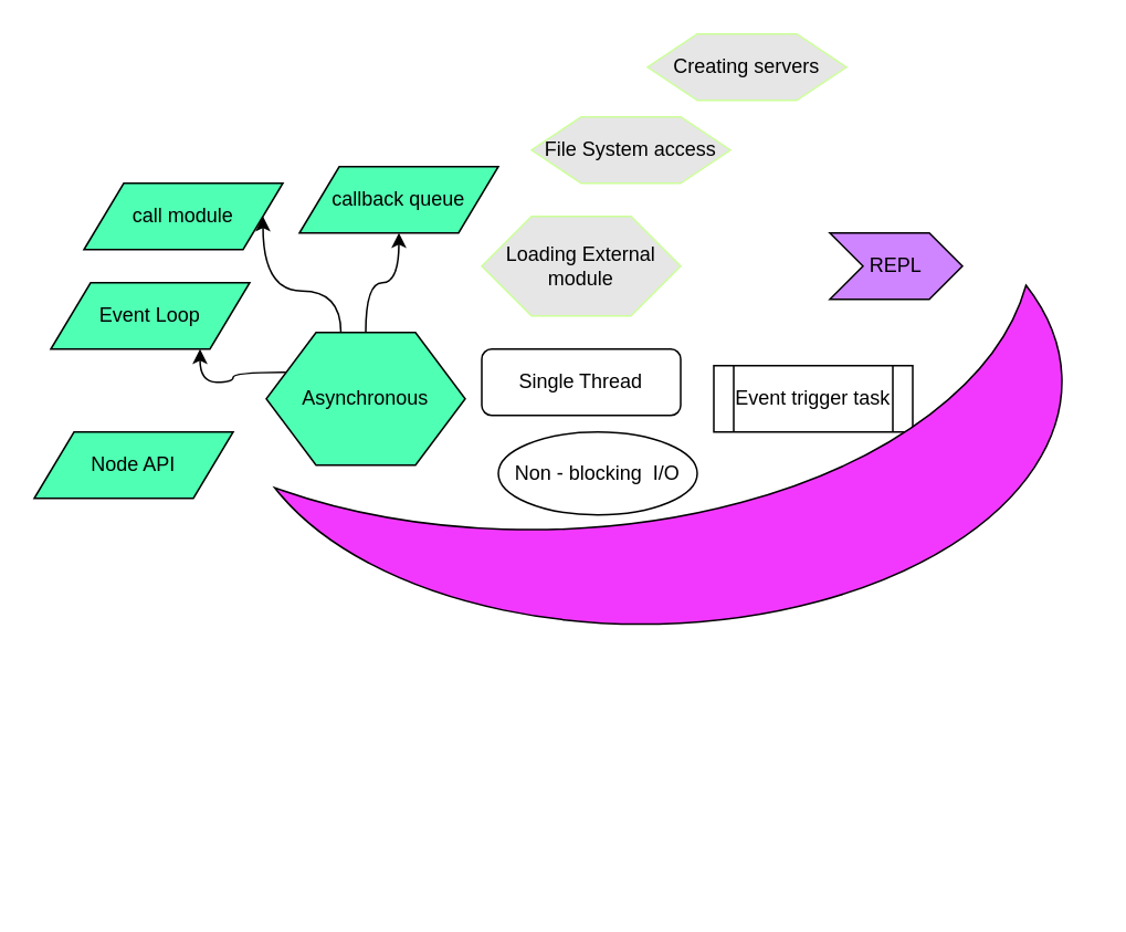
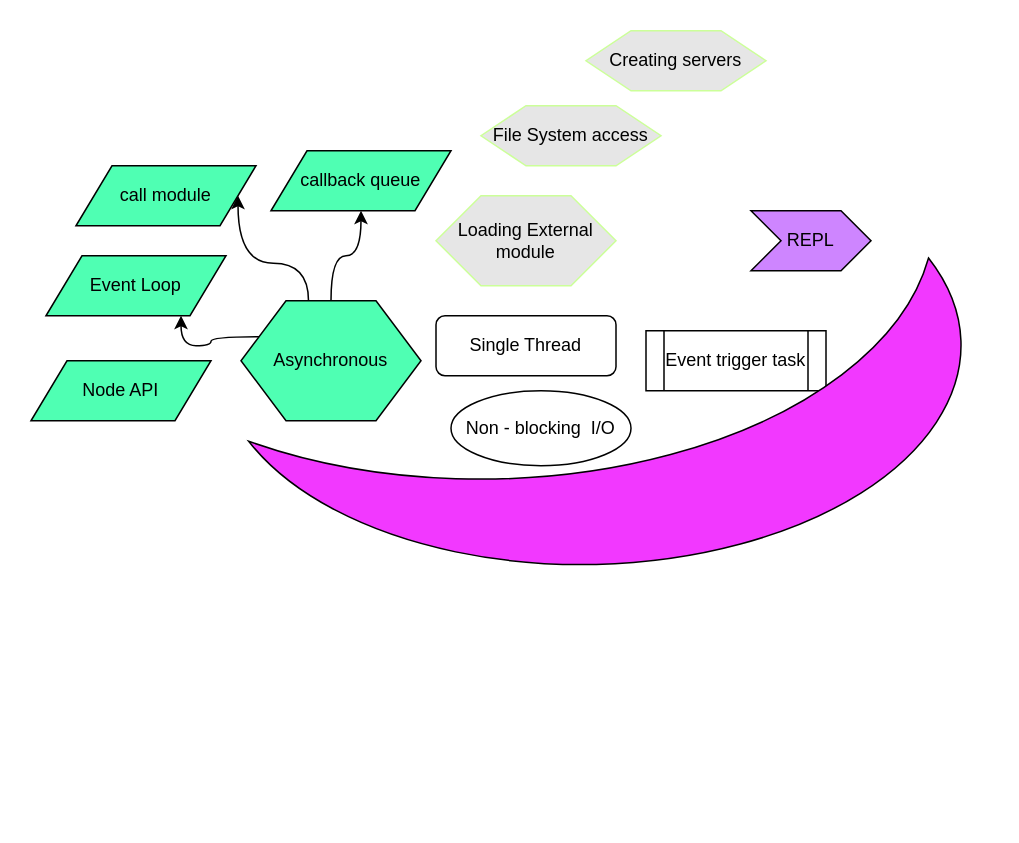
  <mxCell id="0" />
  <mxCell id="1" parent="0" />
  <mxCell id="2" value="Single Thread" style="rounded=1;whiteSpace=wrap;html=1;" parent="1" vertex="1"><mxGeometry x="290" y="210" width="120" height="40" as="geometry" /></mxCell>
  <mxCell id="3" value="Event trigger task" style="shape=process;whiteSpace=wrap;html=1;backgroundOutline=1;" parent="1" vertex="1"><mxGeometry x="430" y="220" width="120" height="40" as="geometry" /></mxCell>
  <mxCell id="4" style="edgeStyle=orthogonalEdgeStyle;rounded=0;orthogonalLoop=1;jettySize=auto;html=1;exitX=0.5;exitY=0;exitDx=0;exitDy=0;entryX=0.5;entryY=1;entryDx=0;entryDy=0;curved=1;" parent="1" source="7" target="11" edge="1"><mxGeometry relative="1" as="geometry" /></mxCell>
  <mxCell id="5" style="edgeStyle=orthogonalEdgeStyle;curved=1;rounded=0;orthogonalLoop=1;jettySize=auto;html=1;exitX=0.375;exitY=0;exitDx=0;exitDy=0;entryX=1;entryY=0.5;entryDx=0;entryDy=0;" parent="1" source="7" target="10" edge="1"><mxGeometry relative="1" as="geometry" /></mxCell>
  <mxCell id="6" style="edgeStyle=orthogonalEdgeStyle;curved=1;rounded=0;orthogonalLoop=1;jettySize=auto;html=1;exitX=0;exitY=0.25;exitDx=0;exitDy=0;entryX=0.75;entryY=1;entryDx=0;entryDy=0;" parent="1" source="7" target="13" edge="1"><mxGeometry relative="1" as="geometry" /></mxCell>
  <mxCell id="7" value="Asynchronous" style="shape=hexagon;perimeter=hexagonPerimeter2;whiteSpace=wrap;html=1;fillColor=#4FFFB3;" parent="1" vertex="1"><mxGeometry x="160" y="200" width="120" height="80" as="geometry" /></mxCell>
  <mxCell id="8" value="Non - blocking&amp;nbsp; I/O" style="ellipse;whiteSpace=wrap;html=1;" parent="1" vertex="1"><mxGeometry x="300" y="260" width="120" height="50" as="geometry" /></mxCell>
  <mxCell id="9" value="" style="verticalLabelPosition=bottom;verticalAlign=top;html=1;shape=mxgraph.basic.moon;rotation=-91;fillColor=#F238FF;" parent="1" vertex="1"><mxGeometry x="310" y="30" width="220" height="510" as="geometry" /></mxCell>
  <mxCell id="10" value="call module" style="shape=parallelogram;perimeter=parallelogramPerimeter;whiteSpace=wrap;html=1;fillColor=#4FFFB3;" parent="1" vertex="1"><mxGeometry x="50" y="110" width="120" height="40" as="geometry" /></mxCell>
  <mxCell id="11" value="callback queue" style="shape=parallelogram;perimeter=parallelogramPerimeter;whiteSpace=wrap;html=1;fillColor=#4FFFB3;" parent="1" vertex="1"><mxGeometry x="180" y="100" width="120" height="40" as="geometry" /></mxCell>
- <mxCell id="12" value="Node API" style="shape=parallelogram;perimeter=parallelogramPerimeter;whiteSpace=wrap;html=1;fillColor=#4FFFB3;" parent="1" vertex="1"><mxGeometry x="20" y="260" width="120" height="40" as="geometry" /></mxCell>
+ <mxCell id="12" value="Node API" style="shape=parallelogram;perimeter=parallelogramPerimeter;whiteSpace=wrap;html=1;fillColor=#4FFFB3;" parent="1" vertex="1"><mxGeometry y="240" width="120" height="40" as="geometry" x="20" /></mxCell>
  <mxCell id="13" value="Event Loop" style="shape=parallelogram;perimeter=parallelogramPerimeter;whiteSpace=wrap;html=1;fillColor=#4FFFB3;" parent="1" vertex="1"><mxGeometry x="30" y="170" width="120" height="40" as="geometry" /></mxCell>
  <mxCell id="14" value="File System access" style="shape=hexagon;perimeter=hexagonPerimeter2;whiteSpace=wrap;html=1;strokeColor=#CCFF99;fillColor=#E6E6E6;" parent="1" vertex="1"><mxGeometry x="320" y="70" width="120" height="40" as="geometry" /></mxCell>
  <mxCell id="15" value="Creating servers" style="shape=hexagon;perimeter=hexagonPerimeter2;whiteSpace=wrap;html=1;strokeColor=#CCFF99;fillColor=#E6E6E6;" parent="1" vertex="1"><mxGeometry x="390" y="20" width="120" height="40" as="geometry" /></mxCell>
  <mxCell id="16" value="Loading External module" style="shape=hexagon;perimeter=hexagonPerimeter2;whiteSpace=wrap;html=1;strokeColor=#CCFF99;fillColor=#E6E6E6;" parent="1" vertex="1"><mxGeometry x="290" y="130" width="120" height="60" as="geometry" /></mxCell>
  <mxCell id="17" value="REPL" style="shape=step;perimeter=stepPerimeter;whiteSpace=wrap;html=1;fixedSize=1;fillColor=#CE85FF;" vertex="1" parent="1"><mxGeometry x="500" y="140" width="80" height="40" as="geometry" /></mxCell>
